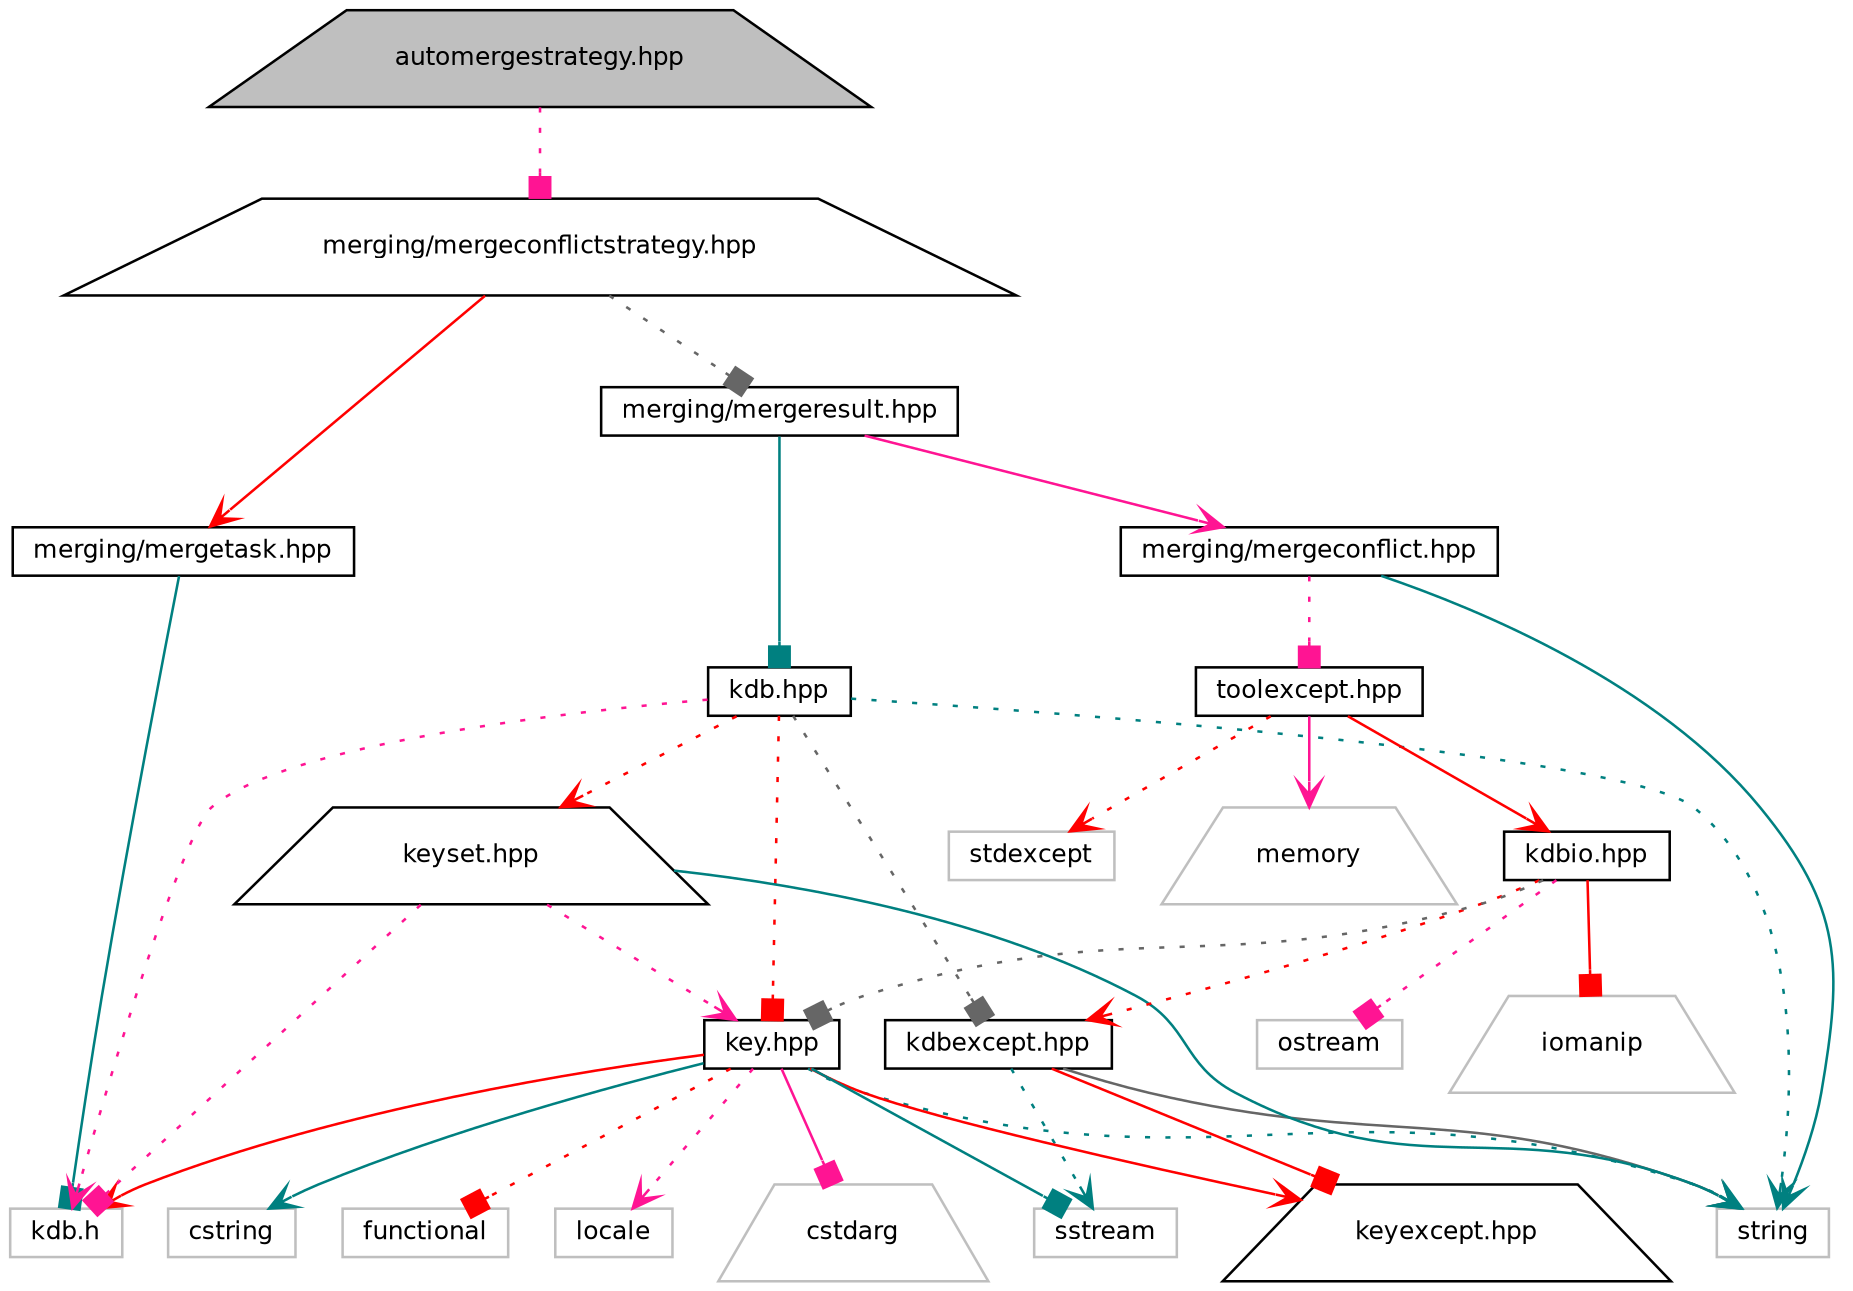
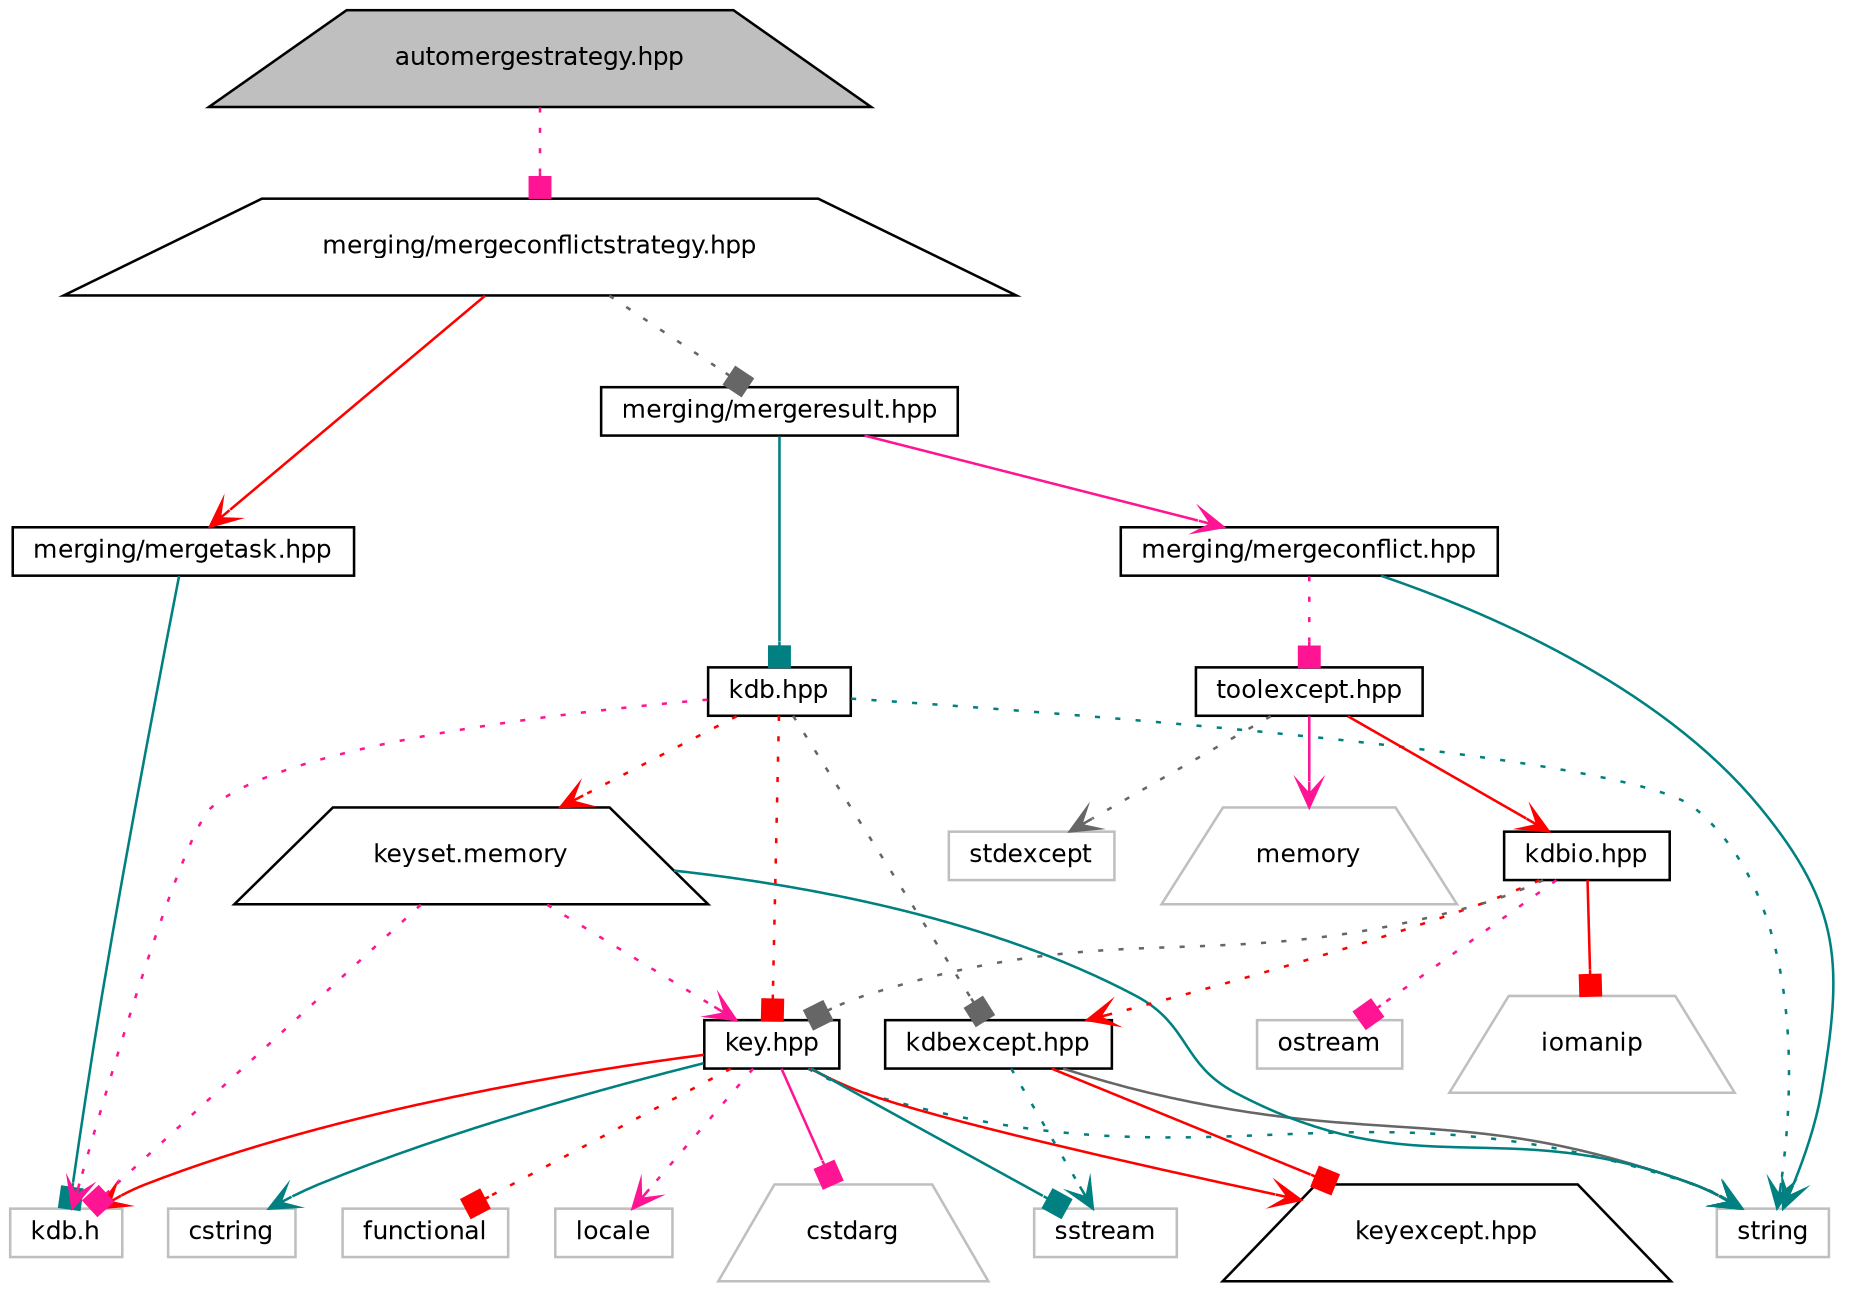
  digraph {
    node [color=black fillcolor=white fontname=Helvetica fontsize=10 shape=box style=filled]
    edge [arrowhead=vee color=red fontname=Helvetica fontsize=10 labelfontname=Helvetica labelfontsize=10 style=dotted]
    n1 [fillcolor=grey75 fontcolor=black height=0.2 label="automergestrategy.hpp" shape=trapezium width=0.4]
    n2 [height=0.2 label="merging/mergeconflictstrategy.hpp" shape=trapezium width=0.4]
    n3 [height=0.2 label="merging/mergeresult.hpp" width=0.4]
    n4 [height=0.2 label="merging/mergetask.hpp" width=0.4]
    n5 [height=0.2 label="kdb.hpp" width=0.4]
    n6 [height=0.2 label="merging/mergeconflict.hpp" width=0.4]
    n7 [color=grey75 height=0.2 label="kdb.h" width=0.4]
    n8 [color=grey75 height=0.2 label=string width=0.4]
    n9 [height=0.2 label="kdbexcept.hpp" width=0.4]
    n10 [height=0.2 label="key.hpp" width=0.4]
-   n11 [height=0.2 label="keyset.hpp" shape=trapezium width=0.4]
+   n11 [height=0.2 label="keyset.memory" shape=trapezium width=0.4]
    n12 [height=0.2 label="toolexcept.hpp" width=0.4]
    n13 [height=0.2 label="keyexcept.hpp" shape=trapezium width=0.4]
    n14 [color=grey75 height=0.2 label=sstream width=0.4]
    n15 [color=grey75 height=0.2 label=cstdarg shape=trapezium width=0.4]
    n16 [color=grey75 height=0.2 label=cstring width=0.4]
    n17 [color=grey75 height=0.2 label=functional width=0.4]
    n18 [color=grey75 height=0.2 label=locale width=0.4]
    n19 [height=0.2 label="kdbio.hpp" width=0.4]
    n20 [color=grey75 height=0.2 label=iomanip shape=trapezium width=0.4]
    n21 [color=grey75 height=0.2 label=ostream width=0.4]
    n22 [color=grey75 height=0.2 label=memory shape=trapezium width=0.4]
    n23 [color=grey75 height=0.2 label=stdexcept width=0.4]
    n1 -> n2 [arrowhead=box color=deeppink]
    n2 -> n3 [arrowhead=box color=gray40]
    n2 -> n4 [style=solid]
    n3 -> n5 [arrowhead=box color=teal style=solid]
    n3 -> n6 [color=deeppink style=solid]
    n4 -> n7 [arrowhead=box color=teal style=solid]
    n5 -> n7 [color=deeppink]
    n5 -> n8 [color=teal]
    n5 -> n9 [arrowhead=box color=gray40]
    n5 -> n10 [arrowhead=box]
    n5 -> n11
    n6 -> n8 [color=teal style=solid]
    n6 -> n12 [arrowhead=box color=deeppink]
    n9 -> n8 [color=gray40 style=solid]
    n9 -> n13 [arrowhead=box style=solid]
    n9 -> n14 [color=teal]
    n10 -> n7 [style=solid]
    n10 -> n8 [color=teal]
    n10 -> n13 [style=solid]
    n10 -> n14 [arrowhead=box color=teal style=solid]
    n10 -> n15 [arrowhead=box color=deeppink style=solid]
    n10 -> n16 [color=teal style=solid]
    n10 -> n17 [arrowhead=box]
    n10 -> n18 [color=deeppink]
    n11 -> n7 [arrowhead=box color=deeppink]
    n11 -> n8 [color=teal style=solid]
    n11 -> n10 [color=deeppink]
    n12 -> n19 [style=solid]
    n12 -> n22 [color=deeppink style=solid]
-   n12 -> n23
+   n12 -> n23 [color=gray40]
    n19 -> n9
    n19 -> n10 [arrowhead=box color=gray40]
    n19 -> n20 [arrowhead=box style=solid]
    n19 -> n21 [arrowhead=box color=deeppink]
  }
